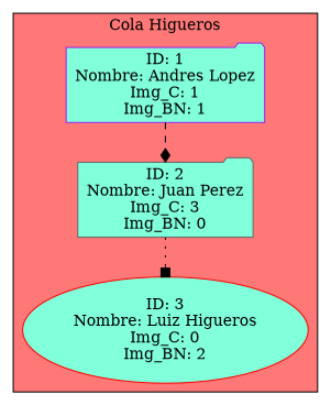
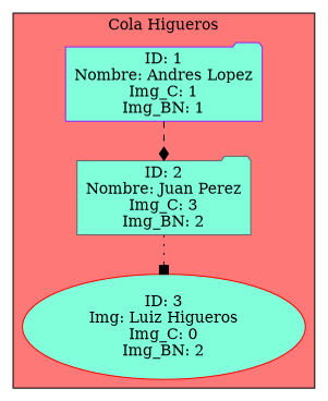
  digraph {
    node [fillcolor="#81FFDA" shape=folder style=filled]
    n1 [color=purple label="ID: 1\nNombre: Andres Lopez\nImg_C: 1\nImg_BN: 1"]
-   n2 [color=gray40 label="ID: 2\nNombre: Juan Perez\nImg_C: 3\nImg_BN: 0"]
-   n3 [color=red label="ID: 3\nNombre: Luiz Higueros\nImg_C: 0\nImg_BN: 2" shape=ellipse]
+   n2 [color=gray40 label="ID: 2\nNombre: Juan Perez\nImg_C: 3\nImg_BN: 2"]
+   n3 [color=red label="ID: 3\nImg: Luiz Higueros\nImg_C: 0\nImg_BN: 2" shape=ellipse]
    subgraph cluster_1 {
      bgcolor="#FF7878"
      label=" Cola Higueros "
      n1
      n2
      n3
    }
    n1 -> n2 [arrowhead=diamond style=dashed]
    n2 -> n3 [arrowhead=box style=dotted]
  }
